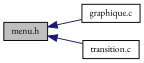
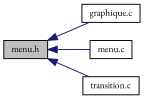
  digraph {
    fontname="EB Garamond"
    rankdir=LR
    node [color=black fillcolor=white fontname="EB Garamond" fontsize=10 shape=record style=filled]
    edge [color=midnightblue dir=back fontname="EB Garamond" fontsize=10 labelfontname=Helvetica labelfontsize=10 style=solid]
    n1 [fillcolor=grey75 fontcolor=black height=0.2 label="menu.h" width=0.4]
    n2 [height=0.2 label="graphique.c" width=0.4]
+   n3 [height=0.2 label="menu.c" width=0.4]
    n4 [height=0.2 label="transition.c" width=0.4]
    n1 -> n2
+   n1 -> n3
    n1 -> n4
  }
